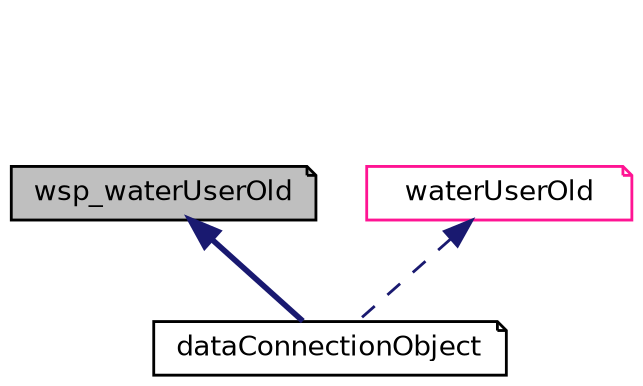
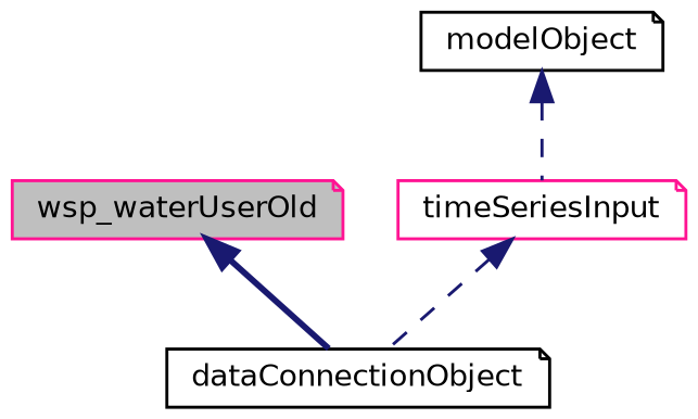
  digraph {
    node [color=deeppink fillcolor=white fontname=Helvetica fontsize=10 shape=note style=filled]
    edge [color=midnightblue dir=back fontname=Helvetica fontsize=10 labelfontname=Helvetica labelfontsize=10 style=dashed]
-   n1 [color=black fillcolor=grey75 fontcolor=black height=0.2 label=wsp_waterUserOld width=0.4]
+   n1 [fillcolor=grey75 fontcolor=black height=0.2 label=wsp_waterUserOld width=0.4]
    n2 [color=black height=0.2 label=dataConnectionObject width=0.4]
-   n3 [height=0.2 label=waterUserOld width=0.4]
+   n3 [height=0.2 label=timeSeriesInput width=0.4]
+   n4 [color=black height=0.2 label=modelObject width=0.4]
    n1 -> n2 [style=bold]
    n3 -> n2
+   n4 -> n3
  }
